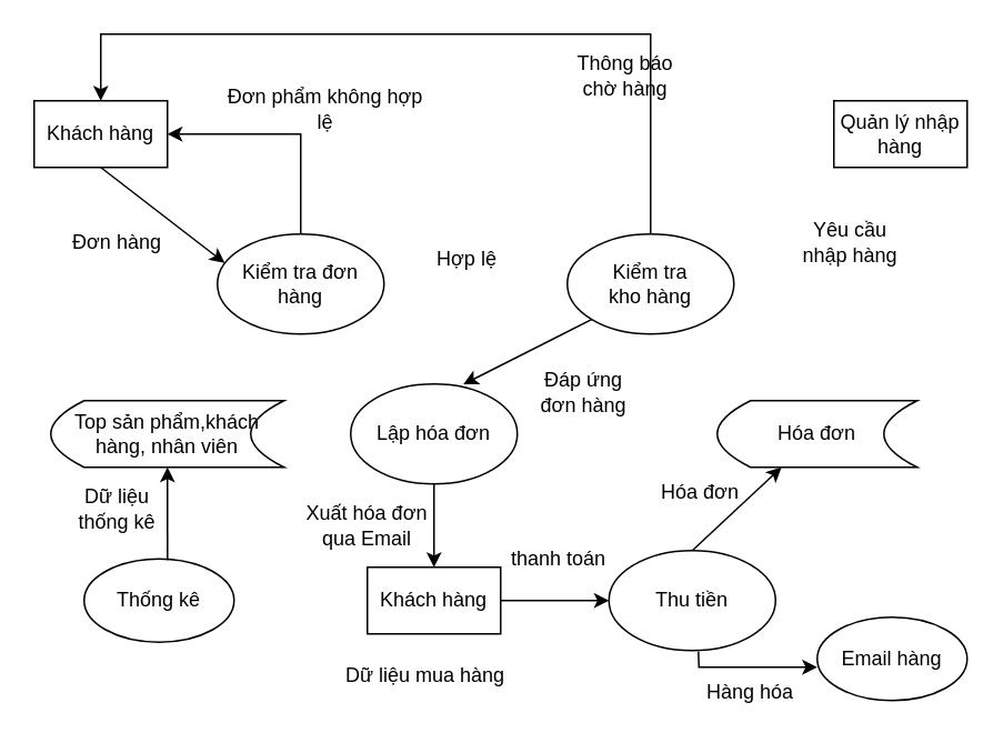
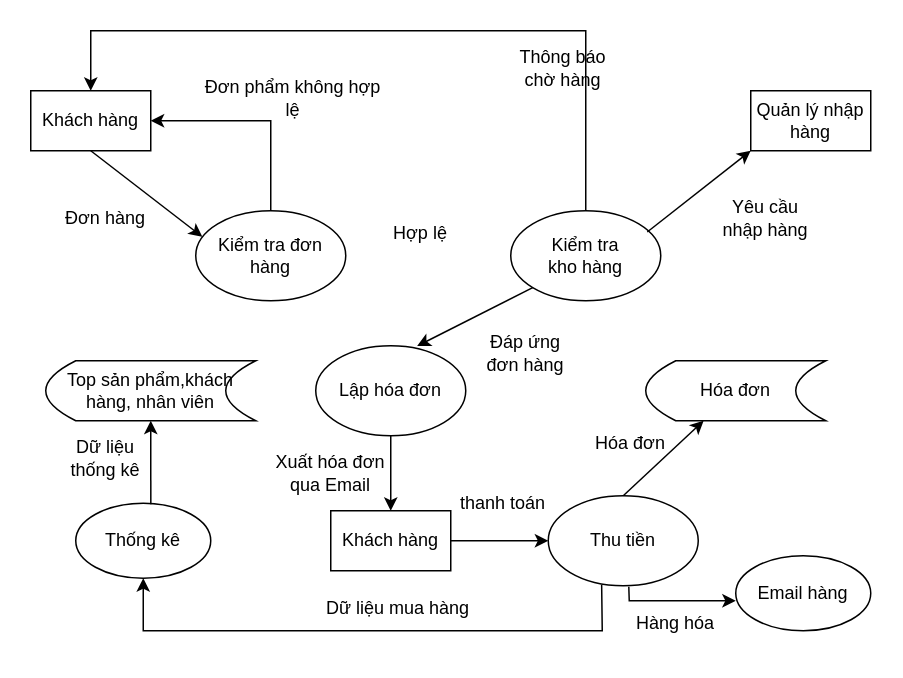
  <mxCell id="0" />
  <mxCell id="1" parent="0" />
  <mxCell id="2" value="Khách hàng" style="rounded=0;whiteSpace=wrap;html=1;" parent="1" vertex="1"><mxGeometry x="20" y="60" width="80" height="40" as="geometry" /></mxCell>
  <mxCell id="3" value="Kiểm tra đơn hàng" style="ellipse;whiteSpace=wrap;html=1;" parent="1" vertex="1"><mxGeometry x="130" y="140" width="100" height="60" as="geometry" /></mxCell>
  <mxCell id="4" value="" style="endArrow=classic;html=1;rounded=0;exitX=0.5;exitY=1;exitDx=0;exitDy=0;entryX=0.044;entryY=0.29;entryDx=0;entryDy=0;entryPerimeter=0;" parent="1" source="2" target="3" edge="1"><mxGeometry width="50" height="50" relative="1" as="geometry"><mxPoint x="180" y="100" as="sourcePoint" /><mxPoint x="230" y="50" as="targetPoint" /></mxGeometry></mxCell>
  <mxCell id="5" value="" style="endArrow=classic;html=1;rounded=0;exitX=0.5;exitY=0;exitDx=0;exitDy=0;entryX=1;entryY=0.5;entryDx=0;entryDy=0;" parent="1" source="3" target="2" edge="1"><mxGeometry width="50" height="50" relative="1" as="geometry"><mxPoint x="200" y="80" as="sourcePoint" /><mxPoint x="250" y="30" as="targetPoint" /><Array as="points"><mxPoint x="180" y="80" /></Array></mxGeometry></mxCell>
  <mxCell id="6" value="Kiểm tra &lt;br&gt;kho hàng" style="ellipse;whiteSpace=wrap;html=1;" parent="1" vertex="1"><mxGeometry x="340" y="140" width="100" height="60" as="geometry" /></mxCell>
  <mxCell id="7" value="Hợp lệ" style="text;html=1;strokeColor=none;fillColor=none;align=center;verticalAlign=middle;whiteSpace=wrap;rounded=0;" parent="1" vertex="1"><mxGeometry x="250" y="140" width="60" height="30" as="geometry" /></mxCell>
  <mxCell id="8" value="Đơn phẩm không hợp lệ" style="text;html=1;strokeColor=none;fillColor=none;align=center;verticalAlign=middle;whiteSpace=wrap;rounded=0;" parent="1" vertex="1"><mxGeometry x="130" y="50" width="130" height="30" as="geometry" /></mxCell>
  <mxCell id="9" value="Đơn hàng" style="text;html=1;strokeColor=none;fillColor=none;align=center;verticalAlign=middle;whiteSpace=wrap;rounded=0;" parent="1" vertex="1"><mxGeometry x="40" y="130" width="60" height="30" as="geometry" /></mxCell>
  <mxCell id="10" value="" style="endArrow=classic;html=1;rounded=0;exitX=0.5;exitY=0;exitDx=0;exitDy=0;entryX=0.5;entryY=0;entryDx=0;entryDy=0;" parent="1" source="6" target="2" edge="1"><mxGeometry width="50" height="50" relative="1" as="geometry"><mxPoint x="400" y="140" as="sourcePoint" /><mxPoint x="180" y="-10" as="targetPoint" /><Array as="points"><mxPoint x="390" y="20" /><mxPoint x="60" y="20" /></Array></mxGeometry></mxCell>
  <mxCell id="11" value="Thông báo chờ hàng" style="text;html=1;strokeColor=none;fillColor=none;align=center;verticalAlign=middle;whiteSpace=wrap;rounded=0;" parent="1" vertex="1"><mxGeometry x="345" y="30" width="60" height="30" as="geometry" /></mxCell>
  <mxCell id="12" value="Lập hóa đơn" style="ellipse;whiteSpace=wrap;html=1;" parent="1" vertex="1"><mxGeometry x="210" y="230" width="100" height="60" as="geometry" /></mxCell>
  <mxCell id="13" value="" style="endArrow=classic;html=1;rounded=0;exitX=0;exitY=1;exitDx=0;exitDy=0;entryX=0.676;entryY=0.003;entryDx=0;entryDy=0;entryPerimeter=0;" parent="1" source="6" target="12" edge="1"><mxGeometry width="50" height="50" relative="1" as="geometry"><mxPoint x="320" y="280" as="sourcePoint" /><mxPoint x="370" y="230" as="targetPoint" /></mxGeometry></mxCell>
  <mxCell id="14" value="Đáp ứng đơn hàng" style="text;html=1;strokeColor=none;fillColor=none;align=center;verticalAlign=middle;whiteSpace=wrap;rounded=0;" parent="1" vertex="1"><mxGeometry x="320" y="220" width="60" height="30" as="geometry" /></mxCell>
  <mxCell id="15" value="Khách hàng" style="rounded=0;whiteSpace=wrap;html=1;" parent="1" vertex="1"><mxGeometry x="220" y="340" width="80" height="40" as="geometry" /></mxCell>
  <mxCell id="16" value="" style="endArrow=classic;html=1;rounded=0;exitX=0.5;exitY=1;exitDx=0;exitDy=0;entryX=0.5;entryY=0;entryDx=0;entryDy=0;" parent="1" source="12" target="15" edge="1"><mxGeometry width="50" height="50" relative="1" as="geometry"><mxPoint x="360" y="320" as="sourcePoint" /><mxPoint x="410" y="270" as="targetPoint" /></mxGeometry></mxCell>
  <mxCell id="17" value="Xuất hóa đơn qua Email" style="text;html=1;strokeColor=none;fillColor=none;align=center;verticalAlign=middle;whiteSpace=wrap;rounded=0;" parent="1" vertex="1"><mxGeometry x="180" y="300" width="80" height="30" as="geometry" /></mxCell>
  <mxCell id="18" value="" style="endArrow=classic;html=1;rounded=0;exitX=1;exitY=0.5;exitDx=0;exitDy=0;entryX=0;entryY=0.5;entryDx=0;entryDy=0;" parent="1" source="15" target="19" edge="1"><mxGeometry width="50" height="50" relative="1" as="geometry"><mxPoint x="320" y="320" as="sourcePoint" /><mxPoint x="350" y="360" as="targetPoint" /></mxGeometry></mxCell>
  <mxCell id="19" value="Thu tiền" style="ellipse;whiteSpace=wrap;html=1;" parent="1" vertex="1"><mxGeometry x="365" y="330" width="100" height="60" as="geometry" /></mxCell>
  <mxCell id="20" value="" style="endArrow=classic;html=1;rounded=0;exitX=0.5;exitY=0;exitDx=0;exitDy=0;" parent="1" source="19" target="21" edge="1"><mxGeometry width="50" height="50" relative="1" as="geometry"><mxPoint x="430" y="300" as="sourcePoint" /><mxPoint x="480" y="250" as="targetPoint" /></mxGeometry></mxCell>
  <mxCell id="21" value="Hóa đơn" style="shape=dataStorage;whiteSpace=wrap;html=1;fixedSize=1;" parent="1" vertex="1"><mxGeometry x="430" y="240" width="120" height="40" as="geometry" /></mxCell>
  <mxCell id="22" value="Thống kê" style="ellipse;whiteSpace=wrap;html=1;" parent="1" vertex="1"><mxGeometry x="50" y="335" width="90" height="50" as="geometry" /></mxCell>
  <mxCell id="23" value="Hóa đơn" style="text;html=1;strokeColor=none;fillColor=none;align=center;verticalAlign=middle;whiteSpace=wrap;rounded=0;" parent="1" vertex="1"><mxGeometry x="390" y="280" width="60" height="30" as="geometry" /></mxCell>
  <mxCell id="24" value="Quản lý nhập hàng" style="rounded=0;whiteSpace=wrap;html=1;" parent="1" vertex="1"><mxGeometry x="500" y="60" width="80" height="40" as="geometry" /></mxCell>
+ <mxCell id="25" value="" style="endArrow=classic;html=1;rounded=0;exitX=0.91;exitY=0.236;exitDx=0;exitDy=0;exitPerimeter=0;entryX=0;entryY=1;entryDx=0;entryDy=0;" parent="1" source="6" target="24" edge="1"><mxGeometry width="50" height="50" relative="1" as="geometry"><mxPoint x="460" y="140" as="sourcePoint" /><mxPoint x="510" y="90" as="targetPoint" /></mxGeometry></mxCell>
  <mxCell id="26" value="Yêu cầu nhập hàng" style="text;html=1;strokeColor=none;fillColor=none;align=center;verticalAlign=middle;whiteSpace=wrap;rounded=0;" parent="1" vertex="1"><mxGeometry x="480" y="130" width="60" height="30" as="geometry" /></mxCell>
- <mxCell id="28" value="Dữ liệu mua hàng" style="text;html=1;strokeColor=none;fillColor=none;align=center;verticalAlign=middle;whiteSpace=wrap;rounded=0;" parent="1" vertex="1"><mxGeometry x="200" y="390" width="110" height="30" as="geometry" /></mxCell>
+ <mxCell id="27" value="" style="endArrow=classic;html=1;rounded=0;entryX=0.5;entryY=1;entryDx=0;entryDy=0;exitX=0.356;exitY=0.988;exitDx=0;exitDy=0;exitPerimeter=0;" parent="1" source="19" target="22" edge="1"><mxGeometry width="50" height="50" relative="1" as="geometry"><mxPoint x="380" y="420" as="sourcePoint" /><mxPoint x="260" y="420" as="targetPoint" /><Array as="points"><mxPoint x="401" y="420" /><mxPoint x="95" y="420" /></Array></mxGeometry></mxCell>
+ <mxCell id="28" value="Dữ liệu mua hàng" style="text;html=1;strokeColor=none;fillColor=none;align=center;verticalAlign=middle;whiteSpace=wrap;rounded=0;" parent="1" vertex="1"><mxGeometry x="210" y="390" width="110" height="30" as="geometry" /></mxCell>
  <mxCell id="29" value="Top sản phẩm,khách hàng, nhân viên" style="shape=dataStorage;whiteSpace=wrap;html=1;fixedSize=1;" parent="1" vertex="1"><mxGeometry x="30" y="240" width="140" height="40" as="geometry" /></mxCell>
  <mxCell id="30" value="" style="endArrow=classic;html=1;rounded=0;exitX=0.556;exitY=0.014;exitDx=0;exitDy=0;exitPerimeter=0;" parent="1" source="22" edge="1"><mxGeometry width="50" height="50" relative="1" as="geometry"><mxPoint x="-10" y="360" as="sourcePoint" /><mxPoint x="100" y="280" as="targetPoint" /></mxGeometry></mxCell>
  <mxCell id="31" value="Dữ liệu thống kê" style="text;html=1;strokeColor=none;fillColor=none;align=center;verticalAlign=middle;whiteSpace=wrap;rounded=0;" parent="1" vertex="1"><mxGeometry x="40" y="290" width="60" height="30" as="geometry" /></mxCell>
  <mxCell id="32" value="thanh toán" style="text;html=1;strokeColor=none;fillColor=none;align=center;verticalAlign=middle;whiteSpace=wrap;rounded=0;" parent="1" vertex="1"><mxGeometry x="305" y="320" width="60" height="30" as="geometry" /></mxCell>
  <mxCell id="33" value="" style="endArrow=classic;html=1;rounded=0;exitX=0.537;exitY=1.012;exitDx=0;exitDy=0;exitPerimeter=0;" edge="1" parent="1" source="19"><mxGeometry width="50" height="50" relative="1" as="geometry"><mxPoint x="460" y="460" as="sourcePoint" /><mxPoint x="490" y="400" as="targetPoint" /><Array as="points"><mxPoint x="419" y="400" /></Array></mxGeometry></mxCell>
  <mxCell id="34" value="Email hàng" style="ellipse;whiteSpace=wrap;html=1;" vertex="1" parent="1"><mxGeometry x="490" y="370" width="90" height="50" as="geometry" /></mxCell>
  <mxCell id="35" value="Hàng hóa" style="text;html=1;strokeColor=none;fillColor=none;align=center;verticalAlign=middle;whiteSpace=wrap;rounded=0;" vertex="1" parent="1"><mxGeometry x="420" y="400" width="60" height="30" as="geometry" /></mxCell>
